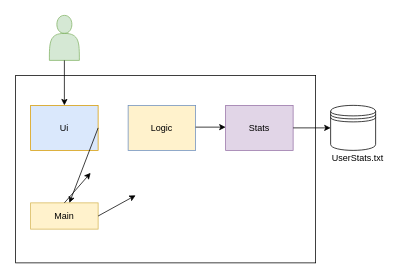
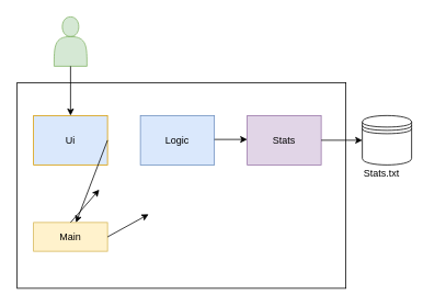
  <mxCell id="0" />
  <mxCell id="1" parent="0" />
  <mxCell id="2" value="" style="rounded=0;whiteSpace=wrap;html=1;" vertex="1" parent="1"><mxGeometry x="20" y="100" width="400" height="250" as="geometry" /></mxCell>
  <mxCell id="3" value="Ui" style="rounded=0;whiteSpace=wrap;html=1;fillColor=#dae8fc;strokeColor=#d79b00;" vertex="1" parent="1"><mxGeometry x="40" y="140" width="90" height="60" as="geometry" /></mxCell>
- <mxCell id="4" value="Logic" style="rounded=0;whiteSpace=wrap;html=1;fillColor=#fff2cc;strokeColor=#6c8ebf;" vertex="1" parent="1"><mxGeometry x="170" y="140" width="90" height="60" as="geometry" /></mxCell>
+ <mxCell id="4" value="Logic" style="rounded=0;whiteSpace=wrap;html=1;fillColor=#dae8fc;strokeColor=#6c8ebf;" vertex="1" parent="1"><mxGeometry x="170" y="140" width="90" height="60" as="geometry" /></mxCell>
  <mxCell id="5" value="Main" style="rounded=0;whiteSpace=wrap;html=1;fillColor=#fff2cc;strokeColor=#d6b656;" vertex="1" parent="1"><mxGeometry x="40" y="270" width="90" height="35" as="geometry" /></mxCell>
  <mxCell id="6" value="Stats" style="rounded=0;whiteSpace=wrap;html=1;fillColor=#e1d5e7;strokeColor=#9673a6;" vertex="1" parent="1"><mxGeometry x="300" y="140" width="90" height="60" as="geometry" /></mxCell>
  <mxCell id="7" value="" style="shape=actor;whiteSpace=wrap;html=1;fillColor=#d5e8d4;strokeColor=#82b366;" vertex="1" parent="1"><mxGeometry x="65" y="20" width="40" height="60" as="geometry" /></mxCell>
  <mxCell id="8" value="" style="endArrow=classic;html=1;" edge="1" parent="1"><mxGeometry width="50" height="50" relative="1" as="geometry"><mxPoint x="85" y="270" as="sourcePoint" /><mxPoint x="120" y="230" as="targetPoint" /></mxGeometry></mxCell>
  <mxCell id="9" value="" style="endArrow=classic;html=1;entryX=0.5;entryY=0;entryDx=0;entryDy=0;" edge="1" parent="1" target="3"><mxGeometry width="50" height="50" relative="1" as="geometry"><mxPoint x="85" y="80" as="sourcePoint" /><mxPoint x="135" y="30" as="targetPoint" /></mxGeometry></mxCell>
  <mxCell id="10" value="" style="endArrow=classic;html=1;exitX=1;exitY=0.5;exitDx=0;exitDy=0;" edge="1" parent="1" source="3" target="5"><mxGeometry width="50" height="50" relative="1" as="geometry"><mxPoint x="130" y="160" as="sourcePoint" /><mxPoint x="130" y="220" as="targetPoint" /></mxGeometry></mxCell>
  <mxCell id="11" value="" style="endArrow=classic;html=1;exitX=1;exitY=0.5;exitDx=0;exitDy=0;" edge="1" parent="1"><mxGeometry width="50" height="50" relative="1" as="geometry"><mxPoint x="260" y="169" as="sourcePoint" /><mxPoint x="300" y="169" as="targetPoint" /></mxGeometry></mxCell>
  <mxCell id="12" value="" style="endArrow=classic;html=1;exitX=1;exitY=0.5;exitDx=0;exitDy=0;" edge="1" parent="1" source="6"><mxGeometry width="50" height="50" relative="1" as="geometry"><mxPoint x="270" y="179" as="sourcePoint" /><mxPoint x="440" y="170" as="targetPoint" /></mxGeometry></mxCell>
  <mxCell id="13" value="" style="shape=datastore;whiteSpace=wrap;html=1;" vertex="1" parent="1"><mxGeometry x="440" y="140" width="60" height="60" as="geometry" /></mxCell>
- <mxCell id="14" value="UserStats.txt" style="text;html=1;resizable=0;points=[];autosize=1;align=left;verticalAlign=top;spacingTop=-4;" vertex="1" parent="1"><mxGeometry x="440" y="200" width="80" height="20" as="geometry" /></mxCell>
+ <mxCell id="14" value="Stats.txt" style="text;html=1;resizable=0;points=[];autosize=1;align=left;verticalAlign=top;spacingTop=-4;" vertex="1" parent="1"><mxGeometry x="440" y="200" width="80" height="20" as="geometry" /></mxCell>
  <mxCell id="15" value="" style="endArrow=classic;html=1;exitX=1;exitY=0.5;exitDx=0;exitDy=0;" edge="1" parent="1" source="5"><mxGeometry width="50" height="50" relative="1" as="geometry"><mxPoint x="130" y="310" as="sourcePoint" /><mxPoint x="180" y="260" as="targetPoint" /></mxGeometry></mxCell>
